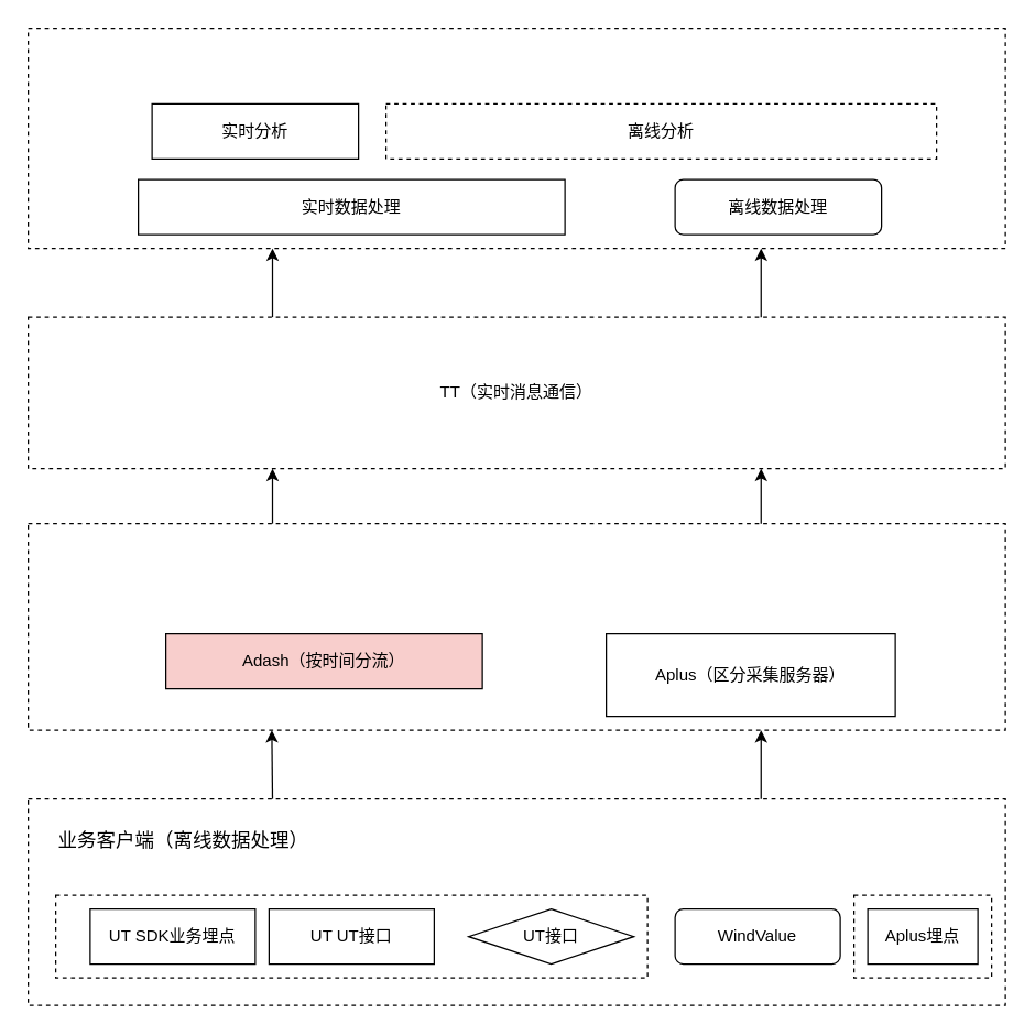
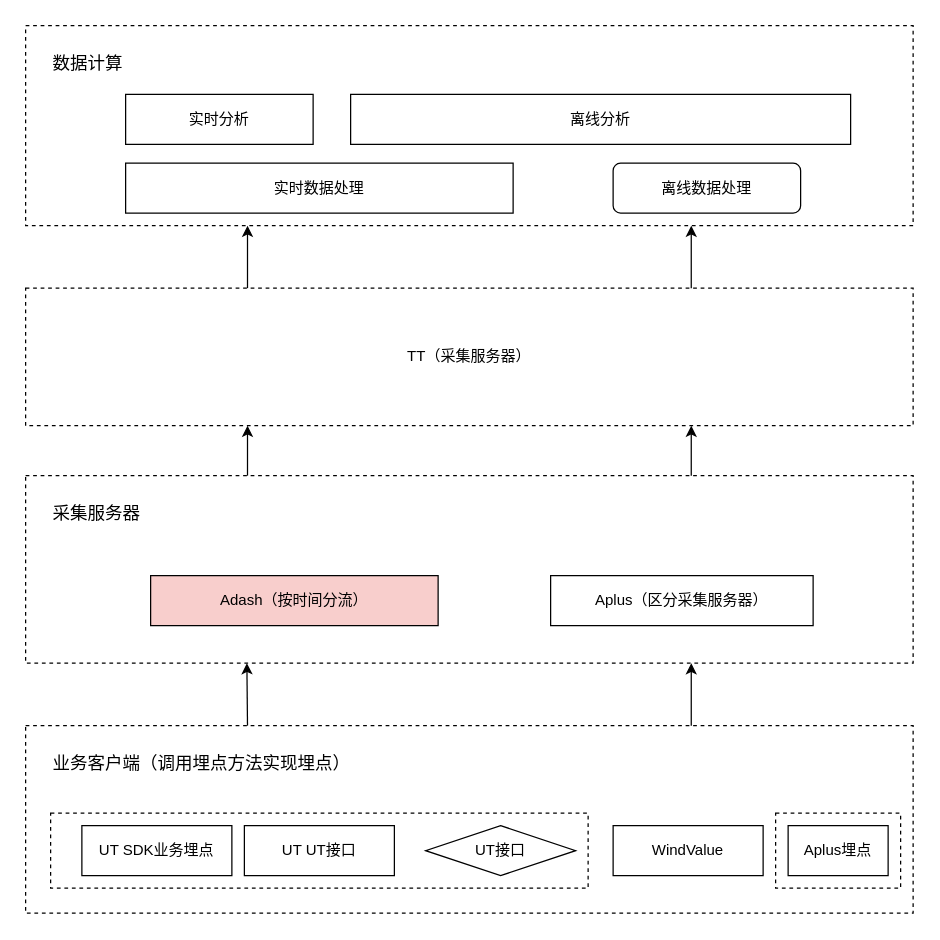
  <mxCell id="0" />
  <mxCell id="1" parent="0" />
  <mxCell id="2" value="" style="rounded=0;whiteSpace=wrap;html=1;dashed=1;" vertex="1" parent="1"><mxGeometry x="20" y="580" width="710" height="150" as="geometry" /></mxCell>
  <mxCell id="3" value="" style="rounded=0;whiteSpace=wrap;html=1;dashed=1;" vertex="1" parent="1"><mxGeometry x="40" y="650" width="430" height="60" as="geometry" /></mxCell>
  <mxCell id="4" value="UT SDK业务埋点" style="rounded=0;whiteSpace=wrap;html=1;" vertex="1" parent="1"><mxGeometry x="65" y="660" width="120" height="40" as="geometry" /></mxCell>
  <mxCell id="5" value="UT UT接口" style="rounded=0;whiteSpace=wrap;html=1;" vertex="1" parent="1"><mxGeometry x="195" y="660" width="120" height="40" as="geometry" /></mxCell>
  <mxCell id="6" value="UT接口" style="rhombus;whiteSpace=wrap;html=1;" vertex="1" parent="1"><mxGeometry x="340" y="660" width="120" height="40" as="geometry" /></mxCell>
- <mxCell id="7" value="WindValue" style="whiteSpace=wrap;html=1;rounded=1;" vertex="1" parent="1"><mxGeometry x="490" y="660" width="120" height="40" as="geometry" /></mxCell>
+ <mxCell id="7" value="WindValue" style="rounded=0;whiteSpace=wrap;html=1;" vertex="1" parent="1"><mxGeometry x="490" y="660" width="120" height="40" as="geometry" /></mxCell>
  <mxCell id="8" value="" style="rounded=0;whiteSpace=wrap;html=1;dashed=1;" vertex="1" parent="1"><mxGeometry x="620" y="650" width="100" height="60" as="geometry" /></mxCell>
  <mxCell id="9" value="Aplus埋点" style="rounded=0;whiteSpace=wrap;html=1;" vertex="1" parent="1"><mxGeometry x="630" y="660" width="80" height="40" as="geometry" /></mxCell>
- <mxCell id="10" value="&lt;font style=&quot;font-size: 14px&quot;&gt;业务客户端（离线数据处理）&lt;/font&gt;" style="text;html=1;strokeColor=none;fillColor=none;align=left;verticalAlign=middle;whiteSpace=wrap;rounded=0;" vertex="1" parent="1"><mxGeometry x="40" y="600" width="250" height="20" as="geometry" /></mxCell>
+ <mxCell id="10" value="&lt;font style=&quot;font-size: 14px&quot;&gt;业务客户端（调用埋点方法实现埋点）&lt;/font&gt;" style="text;html=1;strokeColor=none;fillColor=none;align=left;verticalAlign=middle;whiteSpace=wrap;rounded=0;" vertex="1" parent="1"><mxGeometry x="40" y="600" width="250" height="20" as="geometry" /></mxCell>
  <mxCell id="11" value="" style="rounded=0;whiteSpace=wrap;html=1;dashed=1;" vertex="1" parent="1"><mxGeometry x="20" y="380" width="710" height="150" as="geometry" /></mxCell>
  <mxCell id="12" value="Adash（按时间分流）" style="rounded=0;whiteSpace=wrap;html=1;fillColor=#f8cecc;" vertex="1" parent="1"><mxGeometry x="120" y="460" width="230" height="40" as="geometry" /></mxCell>
- <mxCell id="13" value="Aplus（区分采集服务器）" style="rounded=0;whiteSpace=wrap;html=1;" vertex="1" parent="1"><mxGeometry x="440" y="460" width="210" height="60" as="geometry" /></mxCell>
- <mxCell id="15" value="TT（实时消息通信）" style="rounded=0;whiteSpace=wrap;html=1;dashed=1;" vertex="1" parent="1"><mxGeometry x="20" y="230" width="710" height="110" as="geometry" /></mxCell>
+ <mxCell id="13" value="Aplus（区分采集服务器）" style="rounded=0;whiteSpace=wrap;html=1;" vertex="1" parent="1"><mxGeometry x="440" y="460" width="210" height="40" as="geometry" /></mxCell>
+ <mxCell id="14" value="&lt;font style=&quot;font-size: 14px&quot;&gt;采集服务器&lt;/font&gt;" style="text;html=1;strokeColor=none;fillColor=none;align=left;verticalAlign=middle;whiteSpace=wrap;rounded=0;" vertex="1" parent="1"><mxGeometry x="40" y="400" width="250" height="20" as="geometry" /></mxCell>
+ <mxCell id="15" value="TT（采集服务器）" style="rounded=0;whiteSpace=wrap;html=1;dashed=1;" vertex="1" parent="1"><mxGeometry x="20" y="230" width="710" height="110" as="geometry" /></mxCell>
  <mxCell id="16" value="" style="rounded=0;whiteSpace=wrap;html=1;dashed=1;" vertex="1" parent="1"><mxGeometry x="20" y="20" width="710" height="160" as="geometry" /></mxCell>
- <mxCell id="17" value="实时分析" style="rounded=0;whiteSpace=wrap;html=1;" vertex="1" parent="1"><mxGeometry x="110" y="75" width="150" height="40" as="geometry" /></mxCell>
- <mxCell id="18" value="离线分析" style="rounded=0;whiteSpace=wrap;html=1;dashed=1;" vertex="1" parent="1"><mxGeometry x="280" y="75" width="400" height="40" as="geometry" /></mxCell>
+ <mxCell id="17" value="实时分析" style="rounded=0;whiteSpace=wrap;html=1;" vertex="1" parent="1"><mxGeometry x="100" y="75" width="150" height="40" as="geometry" /></mxCell>
+ <mxCell id="18" value="离线分析" style="rounded=0;whiteSpace=wrap;html=1;" vertex="1" parent="1"><mxGeometry x="280" y="75" width="400" height="40" as="geometry" /></mxCell>
+ <mxCell id="19" value="&lt;font style=&quot;font-size: 14px&quot;&gt;数据计算&lt;/font&gt;" style="text;html=1;strokeColor=none;fillColor=none;align=left;verticalAlign=middle;whiteSpace=wrap;rounded=0;" vertex="1" parent="1"><mxGeometry x="40" y="40" width="250" height="20" as="geometry" /></mxCell>
  <mxCell id="20" value="实时数据处理" style="rounded=0;whiteSpace=wrap;html=1;" vertex="1" parent="1"><mxGeometry x="100" y="130" width="310" height="40" as="geometry" /></mxCell>
  <mxCell id="21" value="离线数据处理" style="whiteSpace=wrap;html=1;rounded=1;" vertex="1" parent="1"><mxGeometry x="490" y="130" width="150" height="40" as="geometry" /></mxCell>
  <mxCell id="22" value="" style="endArrow=classic;html=1;exitX=0.25;exitY=0;exitDx=0;exitDy=0;entryX=0.25;entryY=1;entryDx=0;entryDy=0;" edge="1" parent="1" source="15" target="16"><mxGeometry width="50" height="50" relative="1" as="geometry"><mxPoint x="210" y="240" as="sourcePoint" /><mxPoint x="260" y="190" as="targetPoint" /></mxGeometry></mxCell>
  <mxCell id="23" value="" style="endArrow=classic;html=1;exitX=0.75;exitY=0;exitDx=0;exitDy=0;entryX=0.75;entryY=1;entryDx=0;entryDy=0;" edge="1" parent="1" source="15" target="16"><mxGeometry width="50" height="50" relative="1" as="geometry"><mxPoint x="549.66" y="230" as="sourcePoint" /><mxPoint x="550" y="180" as="targetPoint" /></mxGeometry></mxCell>
  <mxCell id="24" value="" style="endArrow=classic;html=1;exitX=0.25;exitY=0;exitDx=0;exitDy=0;entryX=0.25;entryY=1;entryDx=0;entryDy=0;" edge="1" parent="1" source="11" target="15"><mxGeometry width="50" height="50" relative="1" as="geometry"><mxPoint x="207.5" y="240" as="sourcePoint" /><mxPoint x="207.5" y="190" as="targetPoint" /></mxGeometry></mxCell>
  <mxCell id="25" value="" style="endArrow=classic;html=1;exitX=0.75;exitY=0;exitDx=0;exitDy=0;entryX=0.75;entryY=1;entryDx=0;entryDy=0;" edge="1" parent="1" source="11" target="15"><mxGeometry width="50" height="50" relative="1" as="geometry"><mxPoint x="562.5" y="240" as="sourcePoint" /><mxPoint x="562.5" y="190" as="targetPoint" /></mxGeometry></mxCell>
  <mxCell id="26" value="" style="endArrow=classic;html=1;exitX=0.25;exitY=0;exitDx=0;exitDy=0;" edge="1" parent="1" source="2"><mxGeometry width="50" height="50" relative="1" as="geometry"><mxPoint x="207.5" y="390" as="sourcePoint" /><mxPoint x="197" y="530" as="targetPoint" /></mxGeometry></mxCell>
  <mxCell id="27" value="" style="endArrow=classic;html=1;exitX=0.75;exitY=0;exitDx=0;exitDy=0;entryX=0.75;entryY=1;entryDx=0;entryDy=0;" edge="1" parent="1" source="2" target="11"><mxGeometry width="50" height="50" relative="1" as="geometry"><mxPoint x="562.5" y="390" as="sourcePoint" /><mxPoint x="562.5" y="350" as="targetPoint" /></mxGeometry></mxCell>
